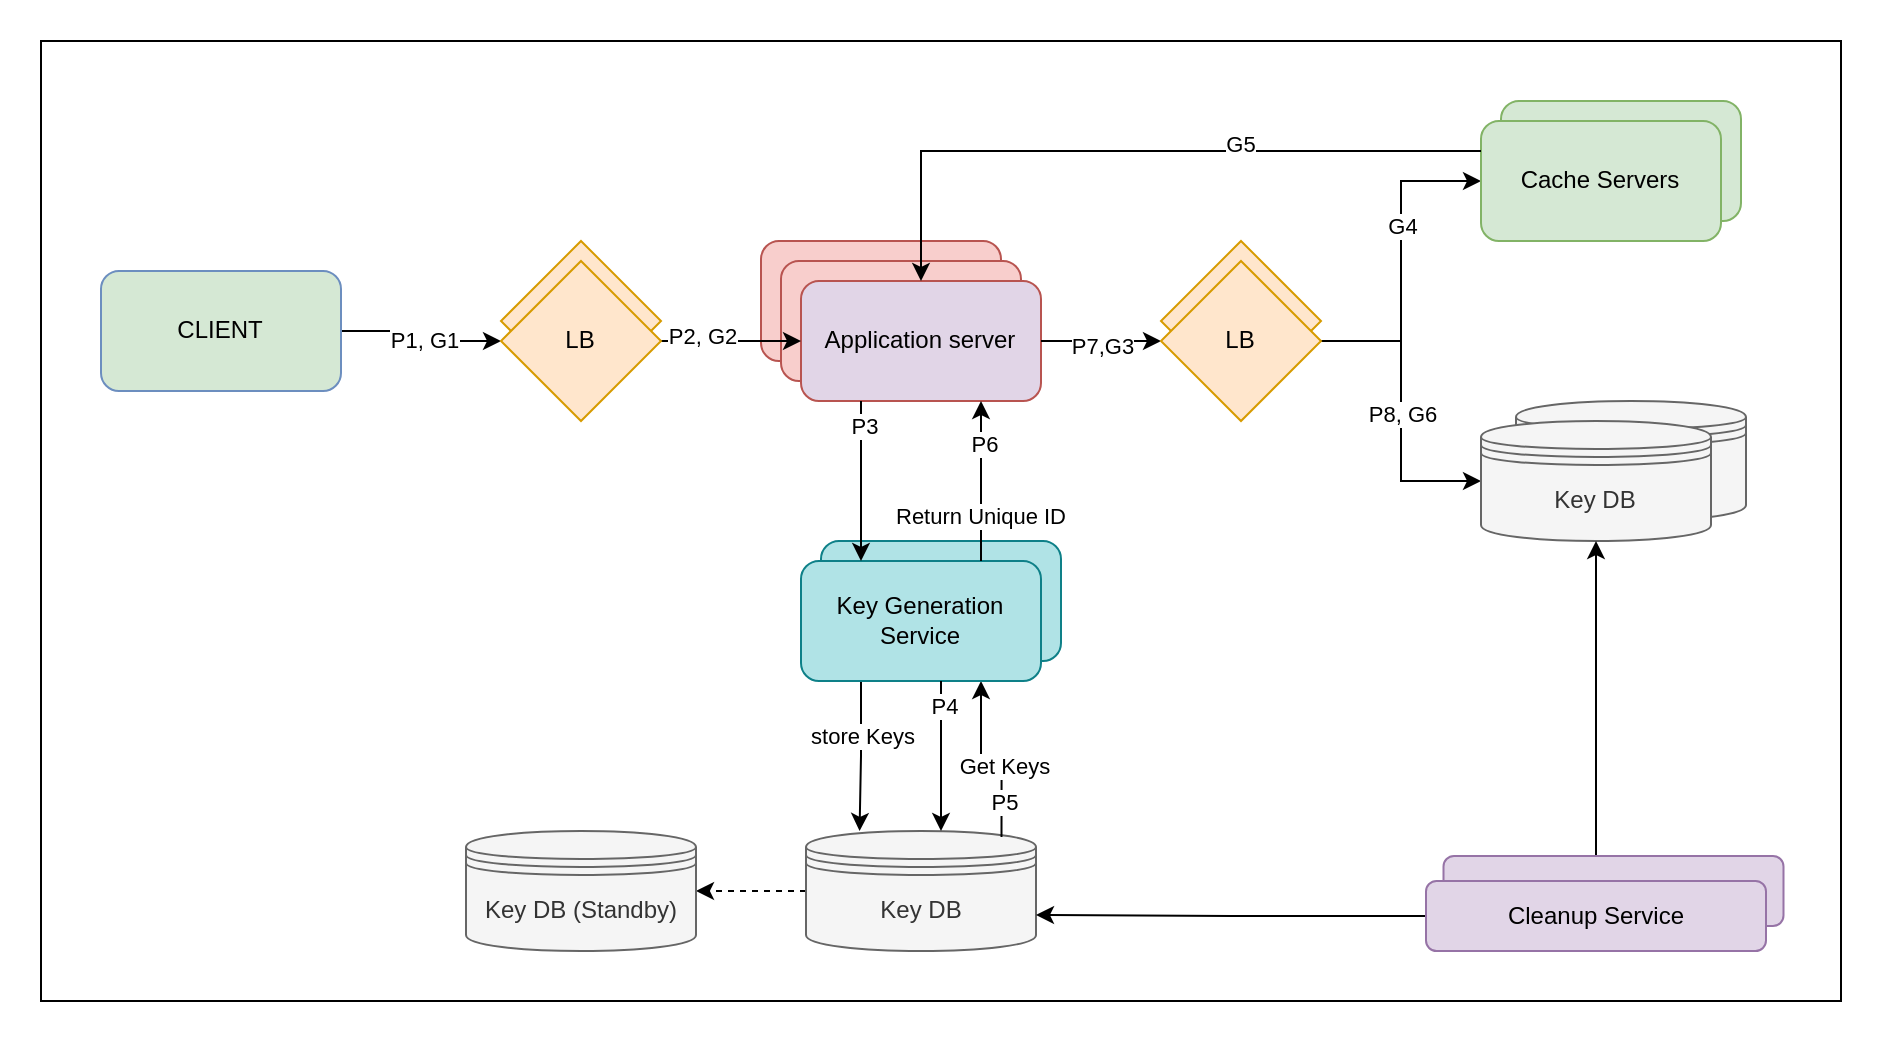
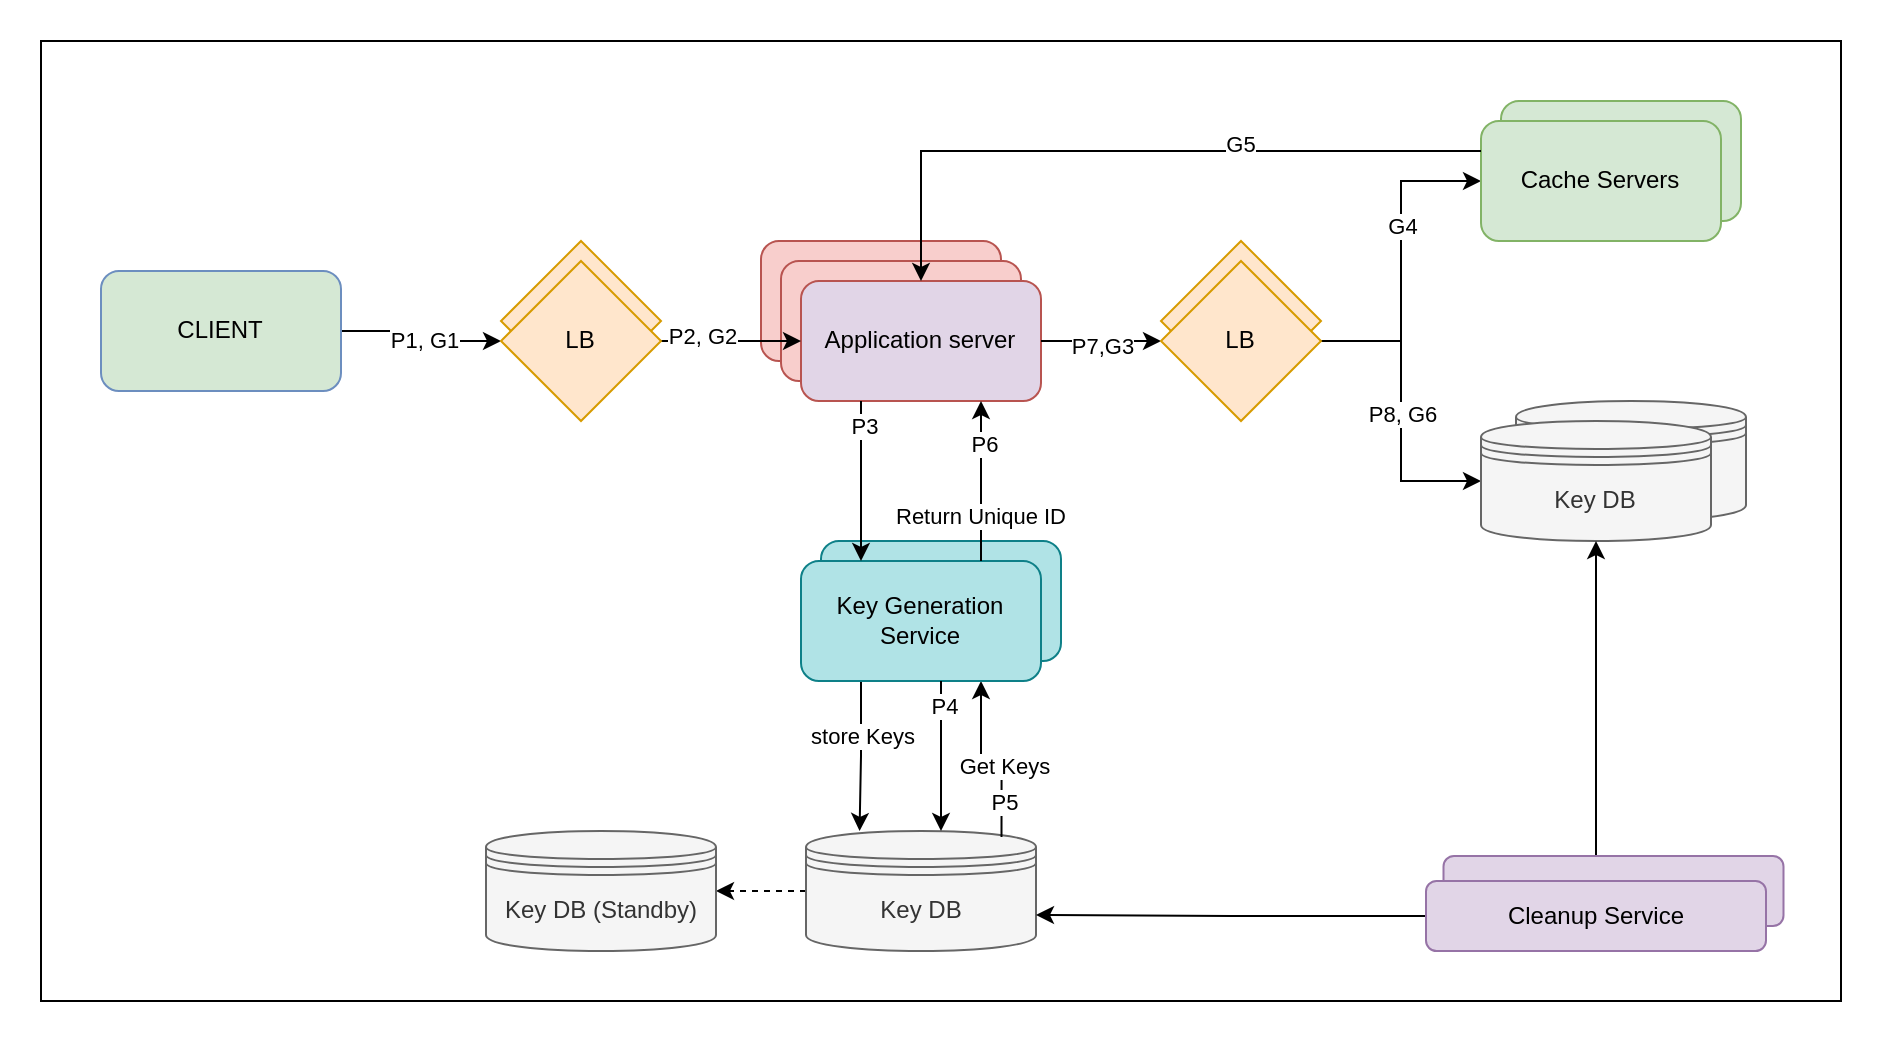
  <mxCell id="0" />
  <mxCell id="1" parent="0" />
  <mxCell id="2" value="" style="rounded=0;whiteSpace=wrap;html=1;" vertex="1" parent="1"><mxGeometry x="20" y="20" width="900" height="480" as="geometry" /></mxCell>
  <mxCell id="3" value="" style="edgeStyle=orthogonalEdgeStyle;rounded=0;orthogonalLoop=1;jettySize=auto;html=1;" edge="1" parent="1" source="5" target="47"><mxGeometry relative="1" as="geometry" /></mxCell>
  <mxCell id="4" value="P1, G1" style="edgeLabel;html=1;align=center;verticalAlign=middle;resizable=0;points=[];" vertex="1" connectable="0" parent="3"><mxGeometry x="0.04" y="1" relative="1" as="geometry"><mxPoint as="offset" /></mxGeometry></mxCell>
  <mxCell id="5" value="CLIENT" style="rounded=1;whiteSpace=wrap;html=1;fillColor=#d5e8d4;strokeColor=#6c8ebf;" vertex="1" parent="1"><mxGeometry x="50" y="135" width="120" height="60" as="geometry" /></mxCell>
  <mxCell id="6" value="" style="group" vertex="1" connectable="0" parent="1"><mxGeometry x="380" y="120" width="140" height="80" as="geometry" /></mxCell>
  <mxCell id="7" value="&lt;span style=&quot;color: rgba(0, 0, 0, 0); font-family: monospace; font-size: 0px; text-align: start; text-wrap-mode: nowrap;&quot;&gt;%3CmxGraphModel%3E%3Croot%3E%3CmxCell%20id%3D%220%22%2F%3E%3CmxCell%20id%3D%221%22%20parent%3D%220%22%2F%3E%3CmxCell%20id%3D%222%22%20value%3D%22Application%20server%22%20style%3D%22rounded%3D1%3BwhiteSpace%3Dwrap%3Bhtml%3D1%3B%22%20vertex%3D%221%22%20parent%3D%221%22%3E%3CmxGeometry%20x%3D%22490%22%20y%3D%22210%22%20width%3D%22120%22%20height%3D%2260%22%20as%3D%22geometry%22%2F%3E%3C%2FmxCell%3E%3C%2Froot%3E%3C%2FmxGraphModel%3E&lt;/span&gt;" style="rounded=1;whiteSpace=wrap;html=1;fillColor=#f8cecc;strokeColor=#b85450;" vertex="1" parent="6"><mxGeometry width="120" height="60" as="geometry" /></mxCell>
  <mxCell id="8" value="&lt;span style=&quot;color: rgba(0, 0, 0, 0); font-family: monospace; font-size: 0px; text-align: start; text-wrap-mode: nowrap;&quot;&gt;%3CmxGraphModel%3E%3Croot%3E%3CmxCell%20id%3D%220%22%2F%3E%3CmxCell%20id%3D%221%22%20parent%3D%220%22%2F%3E%3CmxCell%20id%3D%222%22%20value%3D%22Application%20server%22%20style%3D%22rounded%3D1%3BwhiteSpace%3Dwrap%3Bhtml%3D1%3B%22%20vertex%3D%221%22%20parent%3D%221%22%3E%3CmxGeometry%20x%3D%22490%22%20y%3D%22210%22%20width%3D%22120%22%20height%3D%2260%22%20as%3D%22geometry%22%2F%3E%3C%2FmxCell%3E%3C%2Froot%3E%3C%2FmxGraphModel%3E&lt;/span&gt;" style="rounded=1;whiteSpace=wrap;html=1;fillColor=#f8cecc;strokeColor=#b85450;" vertex="1" parent="6"><mxGeometry x="10" y="10" width="120" height="60" as="geometry" /></mxCell>
  <mxCell id="9" value="Application server" style="rounded=1;whiteSpace=wrap;html=1;fillColor=#e1d5e7;strokeColor=#b85450;" vertex="1" parent="6"><mxGeometry x="20" y="20" width="120" height="60" as="geometry" /></mxCell>
  <mxCell id="10" value="" style="edgeStyle=orthogonalEdgeStyle;rounded=0;orthogonalLoop=1;jettySize=auto;html=1;" edge="1" parent="1" source="47" target="9"><mxGeometry relative="1" as="geometry" /></mxCell>
  <mxCell id="11" value="P2, G2" style="edgeLabel;html=1;align=center;verticalAlign=middle;resizable=0;points=[];" vertex="1" connectable="0" parent="10"><mxGeometry x="-0.5" y="3" relative="1" as="geometry"><mxPoint x="2" as="offset" /></mxGeometry></mxCell>
  <mxCell id="12" style="edgeStyle=orthogonalEdgeStyle;rounded=0;orthogonalLoop=1;jettySize=auto;html=1;exitX=1;exitY=0.5;exitDx=0;exitDy=0;entryX=0;entryY=0.5;entryDx=0;entryDy=0;" edge="1" parent="1" source="34" target="31"><mxGeometry relative="1" as="geometry" /></mxCell>
  <mxCell id="13" value="G4" style="edgeLabel;html=1;align=center;verticalAlign=middle;resizable=0;points=[];" vertex="1" connectable="0" parent="12"><mxGeometry x="0.225" relative="1" as="geometry"><mxPoint as="offset" /></mxGeometry></mxCell>
  <mxCell id="14" style="edgeStyle=orthogonalEdgeStyle;rounded=0;orthogonalLoop=1;jettySize=auto;html=1;entryX=0;entryY=0.5;entryDx=0;entryDy=0;" edge="1" parent="1" source="34" target="28"><mxGeometry relative="1" as="geometry" /></mxCell>
  <mxCell id="15" value="P8, G6" style="edgeLabel;html=1;align=center;verticalAlign=middle;resizable=0;points=[];" vertex="1" connectable="0" parent="14"><mxGeometry x="0.013" relative="1" as="geometry"><mxPoint as="offset" /></mxGeometry></mxCell>
  <mxCell id="16" value="" style="edgeStyle=orthogonalEdgeStyle;rounded=0;orthogonalLoop=1;jettySize=auto;html=1;dashed=1;" edge="1" parent="1" source="17" target="23"><mxGeometry relative="1" as="geometry" /></mxCell>
  <mxCell id="17" value="Key DB" style="shape=datastore;whiteSpace=wrap;html=1;fillColor=#f5f5f5;fontColor=#333333;strokeColor=#666666;" vertex="1" parent="1"><mxGeometry x="402.5" y="415" width="115" height="60" as="geometry" /></mxCell>
  <mxCell id="18" style="edgeStyle=orthogonalEdgeStyle;rounded=0;orthogonalLoop=1;jettySize=auto;html=1;exitX=0.25;exitY=1;exitDx=0;exitDy=0;entryX=0.233;entryY=0;entryDx=0;entryDy=0;entryPerimeter=0;" edge="1" parent="1" source="37" target="17"><mxGeometry relative="1" as="geometry" /></mxCell>
  <mxCell id="19" value="store Keys" style="edgeLabel;html=1;align=center;verticalAlign=middle;resizable=0;points=[];" vertex="1" connectable="0" parent="18"><mxGeometry x="-0.29" relative="1" as="geometry"><mxPoint as="offset" /></mxGeometry></mxCell>
  <mxCell id="20" style="edgeStyle=orthogonalEdgeStyle;rounded=0;orthogonalLoop=1;jettySize=auto;html=1;exitX=0.85;exitY=0.05;exitDx=0;exitDy=0;entryX=0.75;entryY=1;entryDx=0;entryDy=0;exitPerimeter=0;" edge="1" parent="1" source="17" target="37"><mxGeometry relative="1" as="geometry" /></mxCell>
  <mxCell id="21" value="Get Keys" style="edgeLabel;html=1;align=center;verticalAlign=middle;resizable=0;points=[];" vertex="1" connectable="0" parent="20"><mxGeometry x="-0.178" y="-1" relative="1" as="geometry"><mxPoint as="offset" /></mxGeometry></mxCell>
  <mxCell id="22" value="P5" style="edgeLabel;html=1;align=center;verticalAlign=middle;resizable=0;points=[];" vertex="1" connectable="0" parent="20"><mxGeometry x="-0.779" y="-1" relative="1" as="geometry"><mxPoint y="-8" as="offset" /></mxGeometry></mxCell>
- <mxCell id="23" value="Key DB (Standby)" style="shape=datastore;whiteSpace=wrap;html=1;fillColor=#f5f5f5;fontColor=#333333;strokeColor=#666666;" vertex="1" parent="1"><mxGeometry x="232.5" y="415" width="115" height="60" as="geometry" /></mxCell>
+ <mxCell id="23" value="Key DB (Standby)" style="shape=datastore;whiteSpace=wrap;html=1;fillColor=#f5f5f5;fontColor=#333333;strokeColor=#666666;" vertex="1" parent="1"><mxGeometry x="242.5" y="415" width="115" height="60" as="geometry" /></mxCell>
  <mxCell id="24" value="" style="edgeStyle=orthogonalEdgeStyle;rounded=0;orthogonalLoop=1;jettySize=auto;html=1;" edge="1" parent="1" source="9" target="34"><mxGeometry relative="1" as="geometry" /></mxCell>
  <mxCell id="25" value="P7,G3" style="edgeLabel;html=1;align=center;verticalAlign=middle;resizable=0;points=[];" vertex="1" connectable="0" parent="24"><mxGeometry x="-0.033" y="-2" relative="1" as="geometry"><mxPoint x="1" as="offset" /></mxGeometry></mxCell>
  <mxCell id="26" value="" style="group" vertex="1" connectable="0" parent="1"><mxGeometry x="740" y="200" width="132.5" height="70" as="geometry" /></mxCell>
  <mxCell id="27" value="Key DB" style="shape=datastore;whiteSpace=wrap;html=1;fillColor=#f5f5f5;fontColor=#333333;strokeColor=#666666;" vertex="1" parent="26"><mxGeometry x="17.5" width="115" height="60" as="geometry" /></mxCell>
  <mxCell id="28" value="Key DB" style="shape=datastore;whiteSpace=wrap;html=1;fillColor=#f5f5f5;fontColor=#333333;strokeColor=#666666;" vertex="1" parent="26"><mxGeometry y="10" width="115" height="60" as="geometry" /></mxCell>
  <mxCell id="29" value="" style="group" vertex="1" connectable="0" parent="1"><mxGeometry x="740" y="50" width="130" height="70" as="geometry" /></mxCell>
  <mxCell id="30" value="Cache Servers" style="rounded=1;whiteSpace=wrap;html=1;fillColor=#d5e8d4;strokeColor=#82b366;" vertex="1" parent="29"><mxGeometry x="10" width="120" height="60" as="geometry" /></mxCell>
  <mxCell id="31" value="Cache Servers" style="rounded=1;whiteSpace=wrap;html=1;fillColor=#d5e8d4;strokeColor=#82b366;" vertex="1" parent="29"><mxGeometry y="10" width="120" height="60" as="geometry" /></mxCell>
  <mxCell id="32" value="" style="group" vertex="1" connectable="0" parent="1"><mxGeometry x="580" y="120" width="80" height="90" as="geometry" /></mxCell>
  <mxCell id="33" value="LB" style="rhombus;whiteSpace=wrap;html=1;fillColor=#ffe6cc;strokeColor=#d79b00;" vertex="1" parent="32"><mxGeometry width="80" height="80" as="geometry" /></mxCell>
  <mxCell id="34" value="LB" style="rhombus;whiteSpace=wrap;html=1;fillColor=#ffe6cc;strokeColor=#d79b00;" vertex="1" parent="32"><mxGeometry y="10" width="80" height="80" as="geometry" /></mxCell>
  <mxCell id="35" value="" style="group" vertex="1" connectable="0" parent="1"><mxGeometry x="400" y="270" width="130" height="70" as="geometry" /></mxCell>
  <mxCell id="36" value="Key Generation Service" style="rounded=1;whiteSpace=wrap;html=1;fillColor=#b0e3e6;strokeColor=#0e8088;" vertex="1" parent="35"><mxGeometry x="10" width="120" height="60" as="geometry" /></mxCell>
  <mxCell id="37" value="Key Generation Service" style="rounded=1;whiteSpace=wrap;html=1;fillColor=#b0e3e6;strokeColor=#0e8088;" vertex="1" parent="35"><mxGeometry y="10" width="120" height="60" as="geometry" /></mxCell>
  <mxCell id="38" style="edgeStyle=orthogonalEdgeStyle;rounded=0;orthogonalLoop=1;jettySize=auto;html=1;entryX=1;entryY=0.7;entryDx=0;entryDy=0;" edge="1" parent="1" source="42" target="17"><mxGeometry relative="1" as="geometry" /></mxCell>
  <mxCell id="39" style="edgeStyle=orthogonalEdgeStyle;rounded=0;orthogonalLoop=1;jettySize=auto;html=1;exitX=0.5;exitY=0;exitDx=0;exitDy=0;" edge="1" parent="1" source="42" target="28"><mxGeometry relative="1" as="geometry" /></mxCell>
  <mxCell id="40" value="" style="group" vertex="1" connectable="0" parent="1"><mxGeometry x="712.5" y="427.5" width="178.75" height="47.5" as="geometry" /></mxCell>
  <mxCell id="41" value="Cleanup Service" style="rounded=1;whiteSpace=wrap;html=1;fillColor=#e1d5e7;strokeColor=#9673a6;" vertex="1" parent="40"><mxGeometry x="8.75" width="170" height="35" as="geometry" /></mxCell>
  <mxCell id="42" value="Cleanup Service" style="rounded=1;whiteSpace=wrap;html=1;fillColor=#e1d5e7;strokeColor=#9673a6;" vertex="1" parent="40"><mxGeometry y="12.5" width="170" height="35" as="geometry" /></mxCell>
  <mxCell id="43" value="" style="edgeStyle=orthogonalEdgeStyle;rounded=0;orthogonalLoop=1;jettySize=auto;html=1;" edge="1" parent="1" source="37" target="17"><mxGeometry relative="1" as="geometry"><Array as="points"><mxPoint x="470" y="360" /><mxPoint x="470" y="360" /></Array></mxGeometry></mxCell>
  <mxCell id="44" value="P4" style="edgeLabel;html=1;align=center;verticalAlign=middle;resizable=0;points=[];" vertex="1" connectable="0" parent="43"><mxGeometry x="-0.68" y="1" relative="1" as="geometry"><mxPoint as="offset" /></mxGeometry></mxCell>
  <mxCell id="45" value="" style="group" vertex="1" connectable="0" parent="1"><mxGeometry x="250" y="120" width="80" height="90" as="geometry" /></mxCell>
  <mxCell id="46" value="LB" style="rhombus;whiteSpace=wrap;html=1;fillColor=#ffe6cc;strokeColor=#d79b00;" vertex="1" parent="45"><mxGeometry width="80" height="80" as="geometry" /></mxCell>
  <mxCell id="47" value="LB" style="rhombus;whiteSpace=wrap;html=1;fillColor=#ffe6cc;strokeColor=#d79b00;" vertex="1" parent="45"><mxGeometry y="10" width="80" height="80" as="geometry" /></mxCell>
  <mxCell id="48" style="edgeStyle=orthogonalEdgeStyle;rounded=0;orthogonalLoop=1;jettySize=auto;html=1;exitX=0;exitY=0.25;exitDx=0;exitDy=0;" edge="1" parent="1" source="31" target="9"><mxGeometry relative="1" as="geometry" /></mxCell>
  <mxCell id="49" value="G5" style="edgeLabel;html=1;align=center;verticalAlign=middle;resizable=0;points=[];" vertex="1" connectable="0" parent="48"><mxGeometry x="-0.297" y="-3" relative="1" as="geometry"><mxPoint as="offset" /></mxGeometry></mxCell>
  <mxCell id="50" style="edgeStyle=orthogonalEdgeStyle;rounded=0;orthogonalLoop=1;jettySize=auto;html=1;exitX=0.25;exitY=1;exitDx=0;exitDy=0;entryX=0.25;entryY=0;entryDx=0;entryDy=0;" edge="1" parent="1" source="9" target="37"><mxGeometry relative="1" as="geometry" /></mxCell>
  <mxCell id="51" value="P3" style="edgeLabel;html=1;align=center;verticalAlign=middle;resizable=0;points=[];" vertex="1" connectable="0" parent="50"><mxGeometry x="-0.7" y="1" relative="1" as="geometry"><mxPoint as="offset" /></mxGeometry></mxCell>
  <mxCell id="52" style="edgeStyle=orthogonalEdgeStyle;rounded=0;orthogonalLoop=1;jettySize=auto;html=1;exitX=0.75;exitY=0;exitDx=0;exitDy=0;entryX=0.75;entryY=1;entryDx=0;entryDy=0;" edge="1" parent="1" source="37" target="9"><mxGeometry relative="1" as="geometry" /></mxCell>
  <mxCell id="53" value="Return Unique ID" style="edgeLabel;html=1;align=center;verticalAlign=middle;resizable=0;points=[];" vertex="1" connectable="0" parent="52"><mxGeometry x="-0.425" y="1" relative="1" as="geometry"><mxPoint as="offset" /></mxGeometry></mxCell>
  <mxCell id="54" value="P6" style="edgeLabel;html=1;align=center;verticalAlign=middle;resizable=0;points=[];" vertex="1" connectable="0" parent="52"><mxGeometry x="0.475" y="-1" relative="1" as="geometry"><mxPoint as="offset" /></mxGeometry></mxCell>
